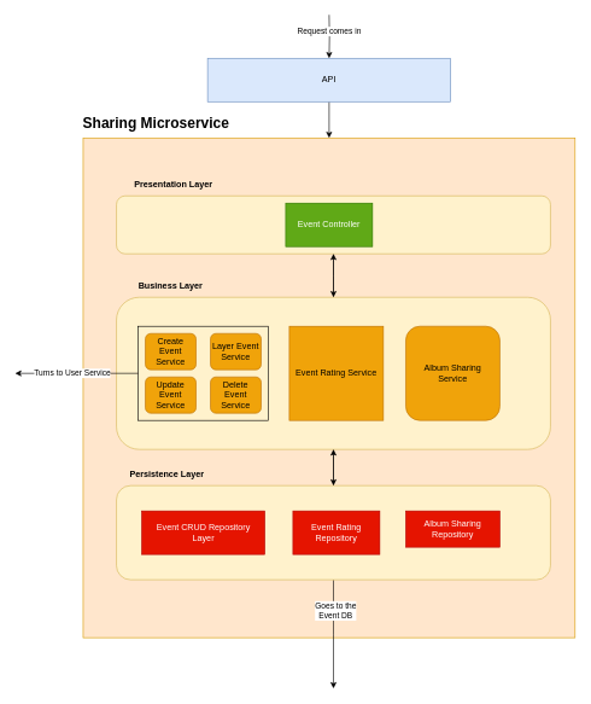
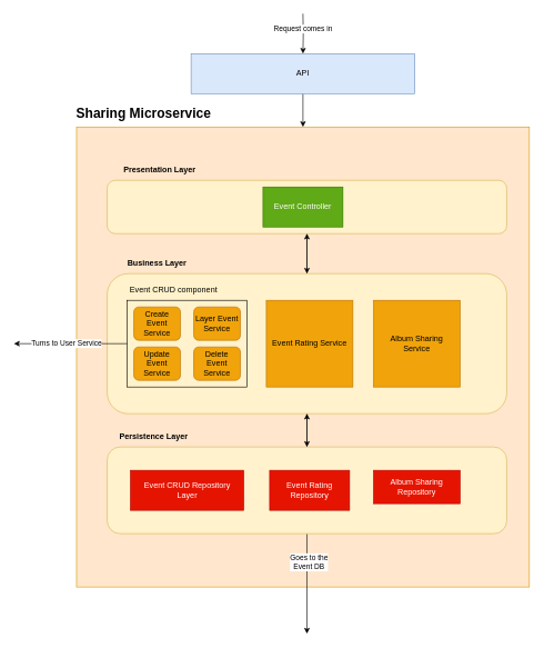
  <mxCell id="0" />
  <mxCell id="1" parent="0" />
  <mxCell id="2" value="" style="rounded=0;whiteSpace=wrap;html=1;fillColor=#ffe6cc;strokeColor=#d79b00;" parent="1" vertex="1"><mxGeometry x="114" y="190" width="680" height="690" as="geometry" /></mxCell>
  <mxCell id="3" value="&lt;b&gt;&lt;font style=&quot;font-size: 20px;&quot;&gt;Sharing Microservice&lt;/font&gt;&lt;/b&gt;" style="text;html=1;strokeColor=none;fillColor=none;align=center;verticalAlign=middle;whiteSpace=wrap;rounded=0;fontSize=30;" parent="1" vertex="1"><mxGeometry x="65" y="150" width="300" height="30" as="geometry" /></mxCell>
  <mxCell id="4" style="edgeStyle=orthogonalEdgeStyle;rounded=0;orthogonalLoop=1;jettySize=auto;html=1;exitX=0.5;exitY=1;exitDx=0;exitDy=0;entryX=0.5;entryY=0;entryDx=0;entryDy=0;" parent="1" source="5" target="10" edge="1"><mxGeometry relative="1" as="geometry" /></mxCell>
  <mxCell id="5" value="" style="rounded=1;whiteSpace=wrap;html=1;fillColor=#fff2cc;strokeColor=#d6b656;" parent="1" vertex="1"><mxGeometry x="160" y="270" width="600" height="80" as="geometry" /></mxCell>
  <mxCell id="6" value="Presentation Layer" style="text;html=1;strokeColor=none;fillColor=none;align=center;verticalAlign=middle;whiteSpace=wrap;rounded=0;fontStyle=1" parent="1" vertex="1"><mxGeometry x="159" y="240" width="160" height="30" as="geometry" /></mxCell>
  <mxCell id="7" value="Event Controller" style="rounded=0;whiteSpace=wrap;html=1;fillColor=#60a917;fontColor=#ffffff;strokeColor=#2D7600;" parent="1" vertex="1"><mxGeometry x="394" y="280" width="120" height="60" as="geometry" /></mxCell>
  <mxCell id="8" style="edgeStyle=orthogonalEdgeStyle;rounded=0;orthogonalLoop=1;jettySize=auto;html=1;" parent="1" source="10" edge="1"><mxGeometry relative="1" as="geometry"><mxPoint x="460" y="350" as="targetPoint" /></mxGeometry></mxCell>
  <mxCell id="9" style="edgeStyle=orthogonalEdgeStyle;rounded=0;orthogonalLoop=1;jettySize=auto;html=1;exitX=0.5;exitY=1;exitDx=0;exitDy=0;entryX=0.5;entryY=0;entryDx=0;entryDy=0;" parent="1" source="10" target="26" edge="1"><mxGeometry relative="1" as="geometry" /></mxCell>
  <mxCell id="10" value="" style="rounded=1;whiteSpace=wrap;html=1;fillColor=#fff2cc;strokeColor=#d6b656;" parent="1" vertex="1"><mxGeometry x="160" y="410" width="600" height="210" as="geometry" /></mxCell>
  <mxCell id="11" value="Business Layer" style="text;html=1;strokeColor=none;fillColor=none;align=center;verticalAlign=middle;whiteSpace=wrap;rounded=0;fontStyle=1" parent="1" vertex="1"><mxGeometry x="185" y="380" width="100" height="30" as="geometry" /></mxCell>
  <mxCell id="12" style="edgeStyle=orthogonalEdgeStyle;rounded=0;orthogonalLoop=1;jettySize=auto;html=1;exitX=0;exitY=0.5;exitDx=0;exitDy=0;" parent="1" source="14" edge="1"><mxGeometry relative="1" as="geometry"><mxPoint x="20" y="515" as="targetPoint" /></mxGeometry></mxCell>
  <mxCell id="13" value="Turns to User Service" style="edgeLabel;html=1;align=center;verticalAlign=middle;resizable=0;points=[];" parent="12" vertex="1" connectable="0"><mxGeometry x="0.313" y="-1" relative="1" as="geometry"><mxPoint x="20" as="offset" /></mxGeometry></mxCell>
  <mxCell id="14" value="" style="rounded=0;whiteSpace=wrap;html=1;fillColor=none;" parent="1" vertex="1"><mxGeometry x="190" y="450" width="180" height="130" as="geometry" /></mxCell>
+ <mxCell id="15" value="Event CRUD component" style="text;html=1;strokeColor=none;fillColor=none;align=center;verticalAlign=middle;whiteSpace=wrap;rounded=0;" parent="1" vertex="1"><mxGeometry x="185" y="420" width="150" height="30" as="geometry" /></mxCell>
  <mxCell id="16" value="Create Event Service" style="rounded=1;whiteSpace=wrap;html=1;fillColor=#f0a30a;fontColor=#000000;strokeColor=#BD7000;" parent="1" vertex="1"><mxGeometry x="200" y="460" width="70" height="50" as="geometry" /></mxCell>
  <mxCell id="17" value="Layer Event Service" style="rounded=1;whiteSpace=wrap;html=1;fillColor=#f0a30a;fontColor=#000000;strokeColor=#BD7000;" parent="1" vertex="1"><mxGeometry x="290" y="460" width="70" height="50" as="geometry" /></mxCell>
  <mxCell id="18" value="Update Event Service" style="rounded=1;whiteSpace=wrap;html=1;fillColor=#f0a30a;fontColor=#000000;strokeColor=#BD7000;" parent="1" vertex="1"><mxGeometry x="200" y="520" width="70" height="50" as="geometry" /></mxCell>
  <mxCell id="19" value="Delete Event Service" style="rounded=1;whiteSpace=wrap;html=1;fillColor=#f0a30a;fontColor=#000000;strokeColor=#BD7000;" parent="1" vertex="1"><mxGeometry x="290" y="520" width="70" height="50" as="geometry" /></mxCell>
  <mxCell id="20" value="" style="whiteSpace=wrap;html=1;aspect=fixed;fillColor=#f0a30a;fontColor=#000000;strokeColor=#BD7000;" parent="1" vertex="1"><mxGeometry x="399" y="450" width="130" height="130" as="geometry" /></mxCell>
  <mxCell id="21" value="Event Rating Service" style="text;html=1;strokeColor=none;fillColor=none;align=center;verticalAlign=middle;whiteSpace=wrap;rounded=0;" parent="1" vertex="1"><mxGeometry x="394" y="500" width="140" height="30" as="geometry" /></mxCell>
- <mxCell id="22" value="Album Sharing&lt;br&gt;Service" style="whiteSpace=wrap;html=1;fillColor=#f0a30a;fontColor=#000000;strokeColor=#BD7000;rounded=1;" parent="1" vertex="1"><mxGeometry x="560" y="450" width="130" height="130" as="geometry" /></mxCell>
+ <mxCell id="22" value="Album Sharing&lt;br&gt;Service" style="rounded=0;whiteSpace=wrap;html=1;fillColor=#f0a30a;fontColor=#000000;strokeColor=#BD7000;" parent="1" vertex="1"><mxGeometry x="560" y="450" width="130" height="130" as="geometry" /></mxCell>
  <mxCell id="23" style="edgeStyle=orthogonalEdgeStyle;rounded=0;orthogonalLoop=1;jettySize=auto;html=1;exitX=0.5;exitY=0;exitDx=0;exitDy=0;entryX=0.5;entryY=1;entryDx=0;entryDy=0;" parent="1" source="26" target="10" edge="1"><mxGeometry relative="1" as="geometry" /></mxCell>
  <mxCell id="24" style="edgeStyle=orthogonalEdgeStyle;rounded=0;orthogonalLoop=1;jettySize=auto;html=1;exitX=0.5;exitY=1;exitDx=0;exitDy=0;" parent="1" source="26" edge="1"><mxGeometry relative="1" as="geometry"><mxPoint x="460" y="950" as="targetPoint" /></mxGeometry></mxCell>
  <mxCell id="25" value="Goes to the&lt;br&gt;Event DB" style="edgeLabel;html=1;align=center;verticalAlign=middle;resizable=0;points=[];" vertex="1" connectable="0" parent="24"><mxGeometry x="-0.446" y="2" relative="1" as="geometry"><mxPoint as="offset" /></mxGeometry></mxCell>
  <mxCell id="26" value="" style="rounded=1;whiteSpace=wrap;html=1;fillColor=#fff2cc;strokeColor=#d6b656;" parent="1" vertex="1"><mxGeometry x="160" y="670" width="600" height="130" as="geometry" /></mxCell>
  <mxCell id="27" value="Persistence Layer" style="text;html=1;strokeColor=none;fillColor=none;align=center;verticalAlign=middle;whiteSpace=wrap;rounded=0;fontStyle=1" parent="1" vertex="1"><mxGeometry x="175" y="640" width="110" height="30" as="geometry" /></mxCell>
  <mxCell id="28" value="" style="rounded=0;whiteSpace=wrap;html=1;fillColor=#e51400;fontColor=#ffffff;strokeColor=#B20000;" parent="1" vertex="1"><mxGeometry x="195" y="705" width="170" height="60" as="geometry" /></mxCell>
  <mxCell id="29" value="Event CRUD Repository Layer" style="text;html=1;strokeColor=none;fillColor=none;align=center;verticalAlign=middle;whiteSpace=wrap;rounded=0;fontColor=#FFFFFF;" parent="1" vertex="1"><mxGeometry x="202.5" y="720" width="155" height="30" as="geometry" /></mxCell>
  <mxCell id="30" value="Event Rating Repository" style="rounded=0;whiteSpace=wrap;html=1;fillColor=#e51400;fontColor=#ffffff;strokeColor=#B20000;" parent="1" vertex="1"><mxGeometry x="404" y="705" width="120" height="60" as="geometry" /></mxCell>
  <mxCell id="31" value="Album Sharing&lt;br&gt;Repository" style="rounded=0;whiteSpace=wrap;html=1;fillColor=#e51400;fontColor=#ffffff;strokeColor=#B20000;" parent="1" vertex="1"><mxGeometry x="560" y="705" width="130" height="50" as="geometry" /></mxCell>
  <mxCell id="32" style="edgeStyle=orthogonalEdgeStyle;rounded=0;orthogonalLoop=1;jettySize=auto;html=1;exitX=0.5;exitY=1;exitDx=0;exitDy=0;" parent="1" source="2" target="2" edge="1"><mxGeometry relative="1" as="geometry" /></mxCell>
  <mxCell id="33" style="edgeStyle=orthogonalEdgeStyle;rounded=0;orthogonalLoop=1;jettySize=auto;html=1;exitX=0.5;exitY=1;exitDx=0;exitDy=0;entryX=0.5;entryY=0;entryDx=0;entryDy=0;" edge="1" parent="1" source="34" target="2"><mxGeometry relative="1" as="geometry" /></mxCell>
  <mxCell id="34" value="API" style="rounded=0;whiteSpace=wrap;html=1;fillColor=#dae8fc;strokeColor=#6c8ebf;" vertex="1" parent="1"><mxGeometry x="286" y="80" width="336" height="60" as="geometry" /></mxCell>
  <mxCell id="35" style="edgeStyle=orthogonalEdgeStyle;rounded=0;orthogonalLoop=1;jettySize=auto;html=1;exitX=0.5;exitY=1;exitDx=0;exitDy=0;entryX=0.5;entryY=0;entryDx=0;entryDy=0;" edge="1" parent="1" target="34"><mxGeometry relative="1" as="geometry"><mxPoint x="454" y="20" as="sourcePoint" /></mxGeometry></mxCell>
  <mxCell id="36" value="Request comes in" style="edgeLabel;html=1;align=center;verticalAlign=middle;resizable=0;points=[];" vertex="1" connectable="0" parent="35"><mxGeometry x="-0.282" y="-1" relative="1" as="geometry"><mxPoint as="offset" /></mxGeometry></mxCell>
